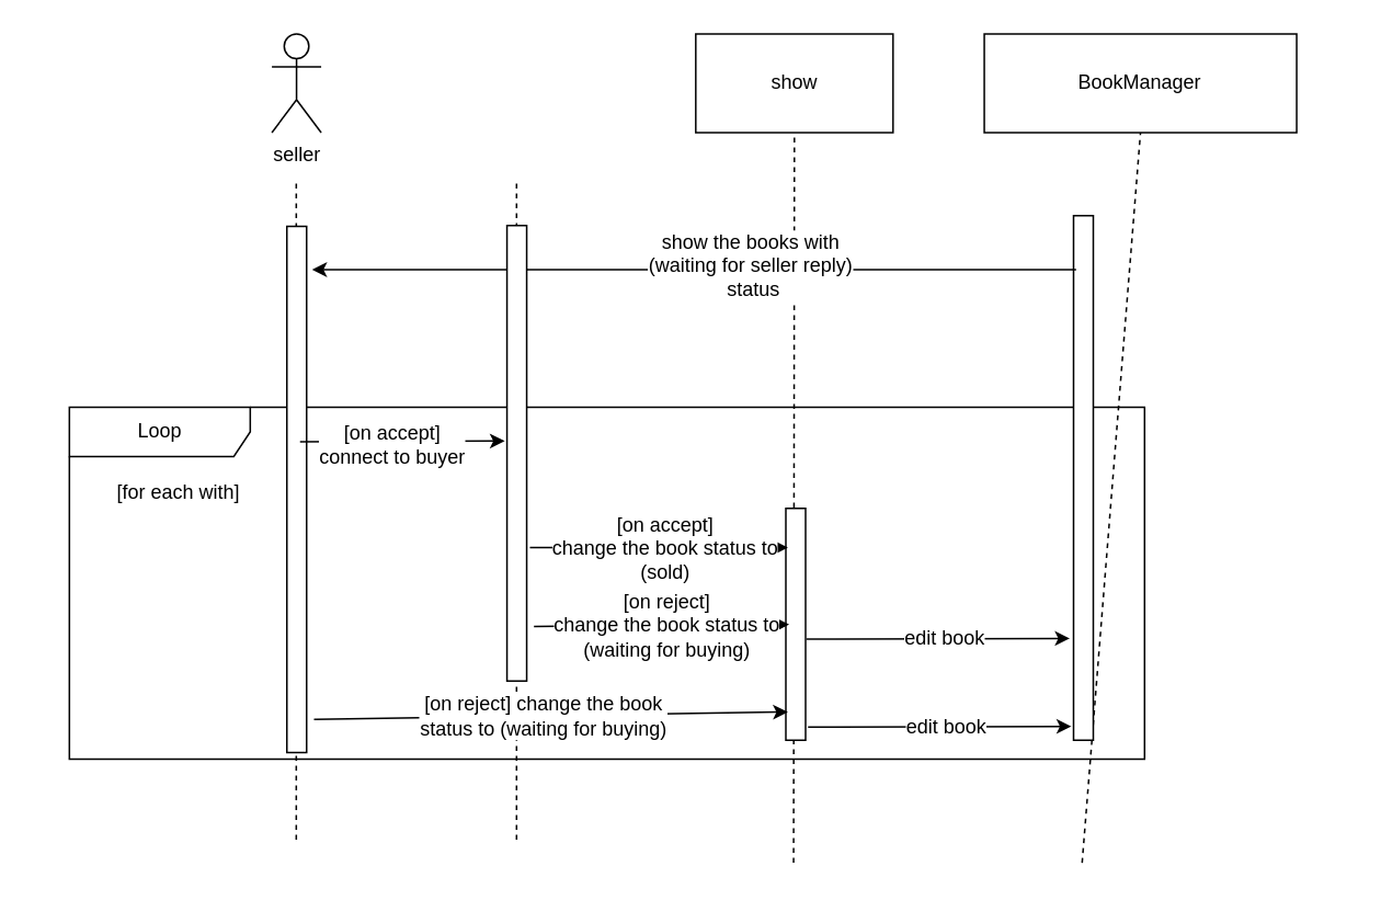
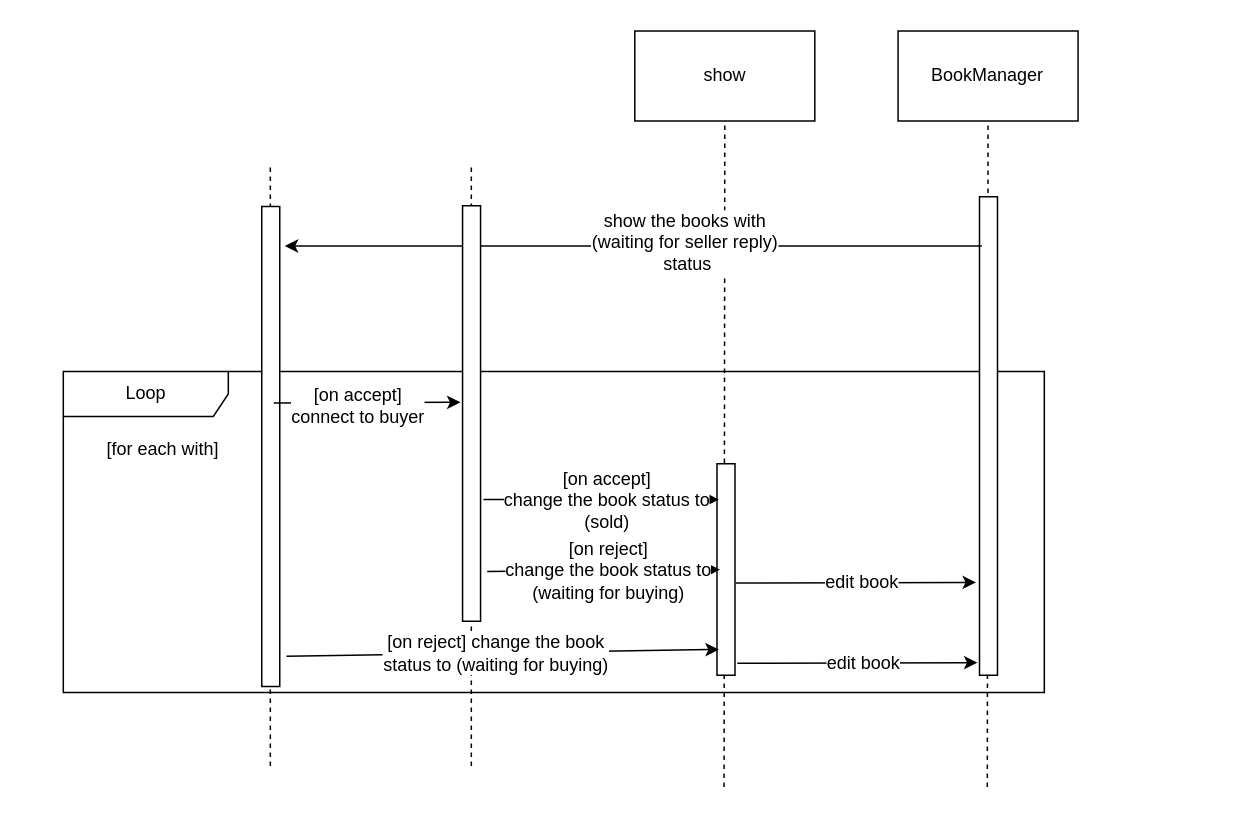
  <mxCell id="0" />
  <mxCell id="1" parent="0" />
  <mxCell id="2" value="Loop" style="shape=umlFrame;whiteSpace=wrap;html=1;width=110;height=30;" parent="1" vertex="1"><mxGeometry x="41.714" y="247" width="654" height="214" as="geometry" /></mxCell>
- <mxCell id="3" value="seller" style="shape=umlActor;verticalLabelPosition=bottom;labelBackgroundColor=#ffffff;verticalAlign=top;html=1;outlineConnect=0;" parent="1" vertex="1"><mxGeometry x="164.881" y="20" width="30" height="60" as="geometry" /></mxCell>
  <mxCell id="4" value="" style="endArrow=none;dashed=1;html=1;" parent="1" edge="1"><mxGeometry width="50" height="50" relative="1" as="geometry"><mxPoint x="179.714" y="510" as="sourcePoint" /><mxPoint x="179.714" y="110" as="targetPoint" /></mxGeometry></mxCell>
  <mxCell id="5" value="show" style="rounded=0;whiteSpace=wrap;html=1;" parent="1" vertex="1"><mxGeometry x="422.714" y="20" width="120" height="60" as="geometry" /></mxCell>
  <mxCell id="6" value="" style="endArrow=none;dashed=1;html=1;entryX=0.5;entryY=1;entryDx=0;entryDy=0;" parent="1" target="5" edge="1"><mxGeometry width="50" height="50" relative="1" as="geometry"><mxPoint x="482.214" y="524.071" as="sourcePoint" /><mxPoint x="482.714" y="90" as="targetPoint" /></mxGeometry></mxCell>
  <mxCell id="7" value="" style="rounded=0;whiteSpace=wrap;html=1;rotation=-90;" parent="1" vertex="1"><mxGeometry x="20" y="291" width="320" height="12" as="geometry" /></mxCell>
  <mxCell id="8" value="" style="rounded=0;whiteSpace=wrap;html=1;rotation=-90;" parent="1" vertex="1"><mxGeometry x="413" y="373" width="141" height="12" as="geometry" /></mxCell>
- <mxCell id="9" value="BookManager" style="rounded=0;whiteSpace=wrap;html=1;" parent="1" vertex="1"><mxGeometry x="598.214" y="20" width="190" height="60" as="geometry" /></mxCell>
+ <mxCell id="9" value="BookManager" style="rounded=0;whiteSpace=wrap;html=1;" parent="1" vertex="1"><mxGeometry x="598.214" y="20" width="120" height="60" as="geometry" /></mxCell>
  <mxCell id="10" value="" style="endArrow=none;dashed=1;html=1;entryX=0.5;entryY=1;entryDx=0;entryDy=0;" parent="1" target="9" edge="1"><mxGeometry width="50" height="50" relative="1" as="geometry"><mxPoint x="657.714" y="524.071" as="sourcePoint" /><mxPoint x="658.214" y="90" as="targetPoint" /></mxGeometry></mxCell>
  <mxCell id="11" value="" style="rounded=0;whiteSpace=wrap;html=1;rotation=-90;" parent="1" vertex="1"><mxGeometry x="499" y="284" width="319" height="12" as="geometry" /></mxCell>
  <mxCell id="12" value="" style="endArrow=classic;html=1;entryX=0.702;entryY=1.319;entryDx=0;entryDy=0;entryPerimeter=0;exitX=0.681;exitY=0.111;exitDx=0;exitDy=0;exitPerimeter=0;" parent="1" edge="1"><mxGeometry width="50" height="50" relative="1" as="geometry"><mxPoint x="654.059" y="163.353" as="sourcePoint" /><mxPoint x="189.353" y="163.353" as="targetPoint" /></mxGeometry></mxCell>
  <mxCell id="13" value="show the books with&lt;br&gt;(waiting for seller reply)&lt;br&gt;&amp;nbsp;status&lt;br&gt;" style="text;html=1;resizable=0;points=[];align=center;verticalAlign=middle;labelBackgroundColor=#ffffff;" parent="12" vertex="1" connectable="0"><mxGeometry x="-0.118" y="5" relative="1" as="geometry"><mxPoint x="6" y="-8" as="offset" /></mxGeometry></mxCell>
  <mxCell id="14" value="" style="endArrow=classic;html=1;entryX=0.527;entryY=-0.113;entryDx=0;entryDy=0;entryPerimeter=0;" parent="1" target="22" edge="1"><mxGeometry width="50" height="50" relative="1" as="geometry"><mxPoint x="182" y="268" as="sourcePoint" /><mxPoint x="648.714" y="267.5" as="targetPoint" /></mxGeometry></mxCell>
  <mxCell id="15" value="[on accept] &lt;br&gt;connect to buyer" style="text;html=1;resizable=0;points=[];align=center;verticalAlign=middle;labelBackgroundColor=#ffffff;" parent="14" vertex="1" connectable="0"><mxGeometry x="-0.118" y="5" relative="1" as="geometry"><mxPoint x="1" y="7" as="offset" /></mxGeometry></mxCell>
  <mxCell id="16" value="[for each with]" style="text;html=1;resizable=0;points=[];autosize=1;align=left;verticalAlign=top;spacingTop=-4;" parent="1" vertex="1"><mxGeometry x="68.714" y="289" width="90" height="20" as="geometry" /></mxCell>
  <mxCell id="17" value="" style="endArrow=classic;html=1;exitX=0.293;exitY=1.162;exitDx=0;exitDy=0;exitPerimeter=0;entryX=0.831;entryY=0.105;entryDx=0;entryDy=0;entryPerimeter=0;" parent="1" source="22" target="8" edge="1"><mxGeometry width="50" height="50" relative="1" as="geometry"><mxPoint x="190.714" y="330" as="sourcePoint" /><mxPoint x="448" y="321" as="targetPoint" /></mxGeometry></mxCell>
  <mxCell id="18" value="[on accept]&lt;br&gt;change the book status to&lt;br&gt;(sold)&lt;br&gt;" style="text;html=1;resizable=0;points=[];align=center;verticalAlign=middle;labelBackgroundColor=#ffffff;" parent="17" vertex="1" connectable="0"><mxGeometry x="-0.118" y="5" relative="1" as="geometry"><mxPoint x="12.5" y="5" as="offset" /></mxGeometry></mxCell>
  <mxCell id="19" value="" style="endArrow=classic;html=1;entryX=0.216;entryY=-0.377;entryDx=0;entryDy=0;entryPerimeter=0;" parent="1" edge="1"><mxGeometry width="50" height="50" relative="1" as="geometry"><mxPoint x="490" y="388" as="sourcePoint" /><mxPoint x="650.176" y="387.588" as="targetPoint" /></mxGeometry></mxCell>
  <mxCell id="20" value="edit book&lt;br&gt;" style="text;html=1;resizable=0;points=[];align=center;verticalAlign=middle;labelBackgroundColor=#ffffff;" parent="19" vertex="1" connectable="0"><mxGeometry x="-0.118" y="5" relative="1" as="geometry"><mxPoint x="12.5" y="5" as="offset" /></mxGeometry></mxCell>
  <mxCell id="21" value="" style="endArrow=none;dashed=1;html=1;" parent="1" edge="1"><mxGeometry width="50" height="50" relative="1" as="geometry"><mxPoint x="313.714" y="510" as="sourcePoint" /><mxPoint x="313.714" y="110" as="targetPoint" /></mxGeometry></mxCell>
  <mxCell id="22" value="" style="rounded=0;whiteSpace=wrap;html=1;rotation=-90;" parent="1" vertex="1"><mxGeometry x="175.381" y="269" width="277" height="12" as="geometry" /></mxCell>
  <mxCell id="23" value="" style="endArrow=classic;html=1;entryX=0.75;entryY=0;entryDx=0;entryDy=0;exitX=0.293;exitY=1.162;exitDx=0;exitDy=0;exitPerimeter=0;" parent="1" edge="1"><mxGeometry width="50" height="50" relative="1" as="geometry"><mxPoint x="324.294" y="380.294" as="sourcePoint" /><mxPoint x="479.588" y="379.118" as="targetPoint" /></mxGeometry></mxCell>
  <mxCell id="24" value="[on reject]&lt;br&gt;change the book status to&lt;br&gt;(waiting for buying)&lt;br&gt;" style="text;html=1;resizable=0;points=[];align=center;verticalAlign=middle;labelBackgroundColor=#ffffff;" parent="23" vertex="1" connectable="0"><mxGeometry x="-0.118" y="5" relative="1" as="geometry"><mxPoint x="12.5" y="5" as="offset" /></mxGeometry></mxCell>
  <mxCell id="25" value="" style="endArrow=classic;html=1;entryX=0.122;entryY=0.105;entryDx=0;entryDy=0;exitX=0.063;exitY=1.377;exitDx=0;exitDy=0;exitPerimeter=0;entryPerimeter=0;" parent="1" source="7" target="8" edge="1"><mxGeometry width="50" height="50" relative="1" as="geometry"><mxPoint x="317.294" y="435.294" as="sourcePoint" /><mxPoint x="472.588" y="434.118" as="targetPoint" /></mxGeometry></mxCell>
  <mxCell id="26" value="[on reject] change the book &lt;br&gt;status to (waiting for buying)&lt;br&gt;" style="text;html=1;resizable=0;points=[];align=center;verticalAlign=middle;labelBackgroundColor=#ffffff;" parent="25" vertex="1" connectable="0"><mxGeometry x="-0.118" y="5" relative="1" as="geometry"><mxPoint x="12.5" y="5" as="offset" /></mxGeometry></mxCell>
  <mxCell id="27" value="" style="endArrow=classic;html=1;entryX=0.216;entryY=-0.377;entryDx=0;entryDy=0;entryPerimeter=0;" parent="1" edge="1"><mxGeometry width="50" height="50" relative="1" as="geometry"><mxPoint x="491" y="441.5" as="sourcePoint" /><mxPoint x="651.176" y="441.088" as="targetPoint" /></mxGeometry></mxCell>
  <mxCell id="28" value="edit book&lt;br&gt;" style="text;html=1;resizable=0;points=[];align=center;verticalAlign=middle;labelBackgroundColor=#ffffff;" parent="27" vertex="1" connectable="0"><mxGeometry x="-0.118" y="5" relative="1" as="geometry"><mxPoint x="12.5" y="5" as="offset" /></mxGeometry></mxCell>
